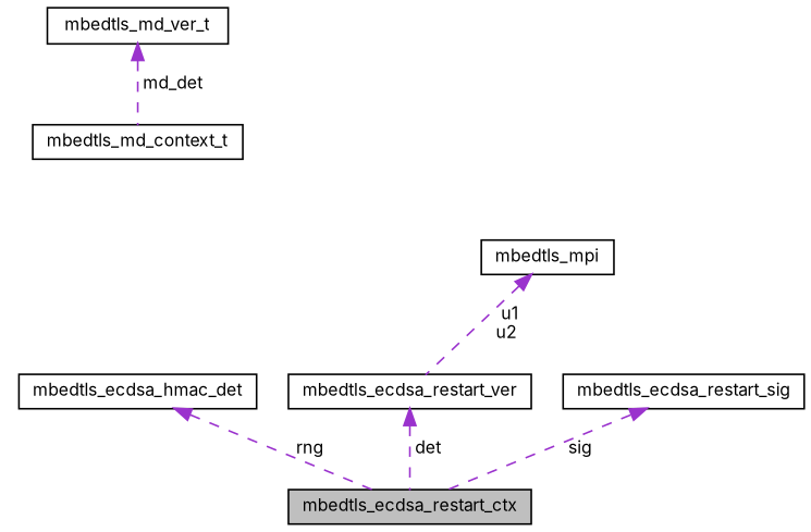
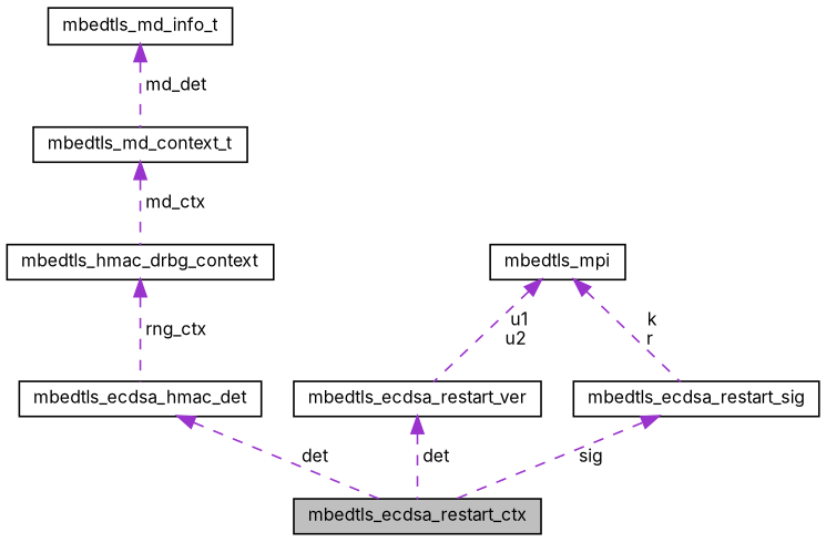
  digraph {
    fontname=Inter
    node [color=black fillcolor=white fontname=Inter fontsize=10 shape=record style=filled]
    edge [color=darkorchid3 dir=back fontname=Inter fontsize=10 labelfontname=Helvetica labelfontsize=10 style=dashed]
    n1 [fillcolor=grey75 fontcolor=black height=0.2 label=mbedtls_ecdsa_restart_ctx width=0.4]
    n2 [height=0.2 label=mbedtls_ecdsa_hmac_det width=0.4]
+   n3 [height=0.2 label=mbedtls_hmac_drbg_context width=0.4]
    n4 [height=0.2 label=mbedtls_md_context_t width=0.4]
-   n5 [height=0.2 label=mbedtls_md_ver_t width=0.4]
+   n5 [height=0.2 label=mbedtls_md_info_t width=0.4]
    n6 [height=0.2 label=mbedtls_ecdsa_restart_ver width=0.4]
    n7 [height=0.2 label=mbedtls_mpi width=0.4]
    n8 [height=0.2 label=mbedtls_ecdsa_restart_sig width=0.4]
-   n2 -> n1 [label=" rng"]
+   n2 -> n1 [label=" det"]
+   n3 -> n2 [label=" rng_ctx"]
+   n4 -> n3 [label=" md_ctx"]
    n5 -> n4 [label=" md_det"]
    n6 -> n1 [label=" det"]
    n7 -> n6 [label=" u1\nu2"]
+   n7 -> n8 [label=" k\nr"]
    n8 -> n1 [label=" sig"]
  }
